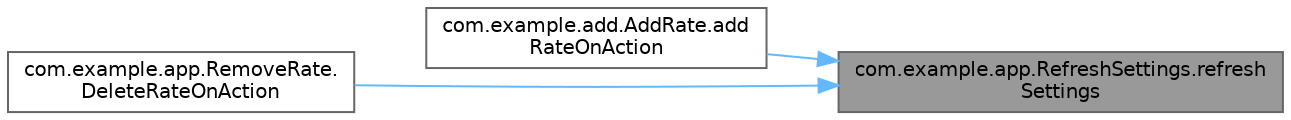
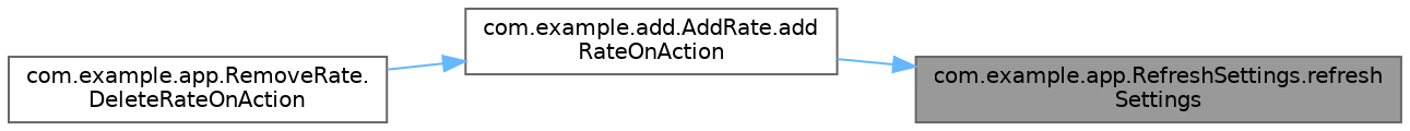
  digraph {
    rankdir=RL
    node [color=grey40 fillcolor=white fontname=Helvetica fontsize=10 shape=box style=filled]
    edge [color=steelblue1 dir=back fontname=Helvetica fontsize=10 labelfontname=Helvetica labelfontsize=10 style=solid]
    n1 [color=gray40 fillcolor=grey60 fontcolor=black height=0.2 label="com.example.app.RefreshSettings.refresh\lSettings" width=0.4]
    n2 [height=0.2 label="com.example.add.AddRate.add\lRateOnAction" width=0.4]
    n3 [height=0.2 label="com.example.app.RemoveRate.\lDeleteRateOnAction" width=0.4]
    n1 -> n2
-   n1 -> n3
+   n2 -> n3
  }
